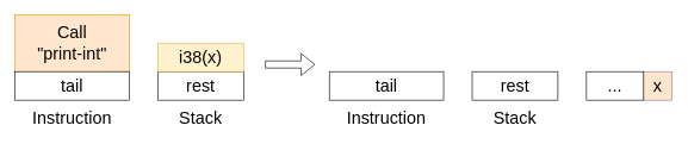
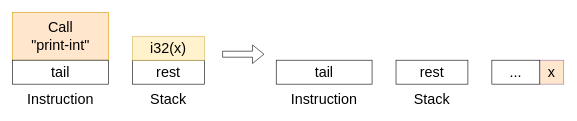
  <mxCell id="0" />
  <mxCell id="1" parent="0" />
  <mxCell id="2" value="&lt;font style=&quot;font-size: 24px;&quot;&gt;Call&lt;br&gt;&quot;print-int&quot;&lt;/font&gt;" style="rounded=0;whiteSpace=wrap;html=1;fillColor=#ffe6cc;strokeColor=#d79b00;" parent="1" vertex="1"><mxGeometry x="20" y="20" width="160" height="80" as="geometry" /></mxCell>
  <mxCell id="3" value="&lt;font style=&quot;font-size: 24px;&quot;&gt;tail&lt;/font&gt;" style="rounded=0;whiteSpace=wrap;html=1;fontSize=24;" parent="1" vertex="1"><mxGeometry x="20" y="100" width="160" height="40" as="geometry" /></mxCell>
  <mxCell id="4" value="rest" style="rounded=0;whiteSpace=wrap;html=1;fontSize=24;" parent="1" vertex="1"><mxGeometry x="220" y="100" width="120" height="40" as="geometry" /></mxCell>
  <mxCell id="5" value="Instruction" style="text;html=1;align=center;verticalAlign=middle;whiteSpace=wrap;rounded=0;fontSize=24;" parent="1" vertex="1"><mxGeometry x="30" y="150" width="140" height="30" as="geometry" /></mxCell>
  <mxCell id="6" value="Stack" style="text;html=1;align=center;verticalAlign=middle;whiteSpace=wrap;rounded=0;fontSize=24;" parent="1" vertex="1"><mxGeometry x="240" y="150" width="80" height="30" as="geometry" /></mxCell>
- <mxCell id="7" value="&lt;font style=&quot;font-size: 24px;&quot;&gt;i38(x)&lt;/font&gt;" style="rounded=0;whiteSpace=wrap;html=1;fillColor=#fff2cc;strokeColor=#d6b656;" parent="1" vertex="1"><mxGeometry x="220" y="60" width="120" height="40" as="geometry" /></mxCell>
+ <mxCell id="7" value="&lt;font style=&quot;font-size: 24px;&quot;&gt;i32(x)&lt;/font&gt;" style="rounded=0;whiteSpace=wrap;html=1;fillColor=#fff2cc;strokeColor=#d6b656;" parent="1" vertex="1"><mxGeometry x="220" y="60" width="120" height="40" as="geometry" /></mxCell>
  <mxCell id="8" value="&lt;font style=&quot;font-size: 24px;&quot;&gt;tail&lt;/font&gt;" style="rounded=0;whiteSpace=wrap;html=1;fontSize=24;" parent="1" vertex="1"><mxGeometry x="460" y="100" width="160" height="40" as="geometry" /></mxCell>
  <mxCell id="9" value="rest" style="rounded=0;whiteSpace=wrap;html=1;fontSize=24;" parent="1" vertex="1"><mxGeometry x="660" y="100" width="120" height="40" as="geometry" /></mxCell>
  <mxCell id="10" value="Instruction" style="text;html=1;align=center;verticalAlign=middle;whiteSpace=wrap;rounded=0;fontSize=24;" parent="1" vertex="1"><mxGeometry x="470" y="150" width="140" height="30" as="geometry" /></mxCell>
  <mxCell id="11" value="Stack" style="text;html=1;align=center;verticalAlign=middle;whiteSpace=wrap;rounded=0;fontSize=24;" parent="1" vertex="1"><mxGeometry x="680" y="150" width="80" height="30" as="geometry" /></mxCell>
  <mxCell id="12" value="" style="shape=flexArrow;endArrow=classic;html=1;rounded=0;" parent="1" edge="1"><mxGeometry width="50" height="50" relative="1" as="geometry"><mxPoint x="370" y="90" as="sourcePoint" /><mxPoint x="440" y="90" as="targetPoint" /></mxGeometry></mxCell>
  <mxCell id="13" value="x" style="rounded=0;whiteSpace=wrap;html=1;fontSize=24;fillColor=#ffe6cc;strokeColor=#9673a6;" parent="1" vertex="1"><mxGeometry x="900" y="100" width="40" height="40" as="geometry" /></mxCell>
  <mxCell id="14" value="..." style="rounded=0;whiteSpace=wrap;html=1;fontSize=24;" parent="1" vertex="1"><mxGeometry x="820" y="100" width="80" height="40" as="geometry" /></mxCell>
